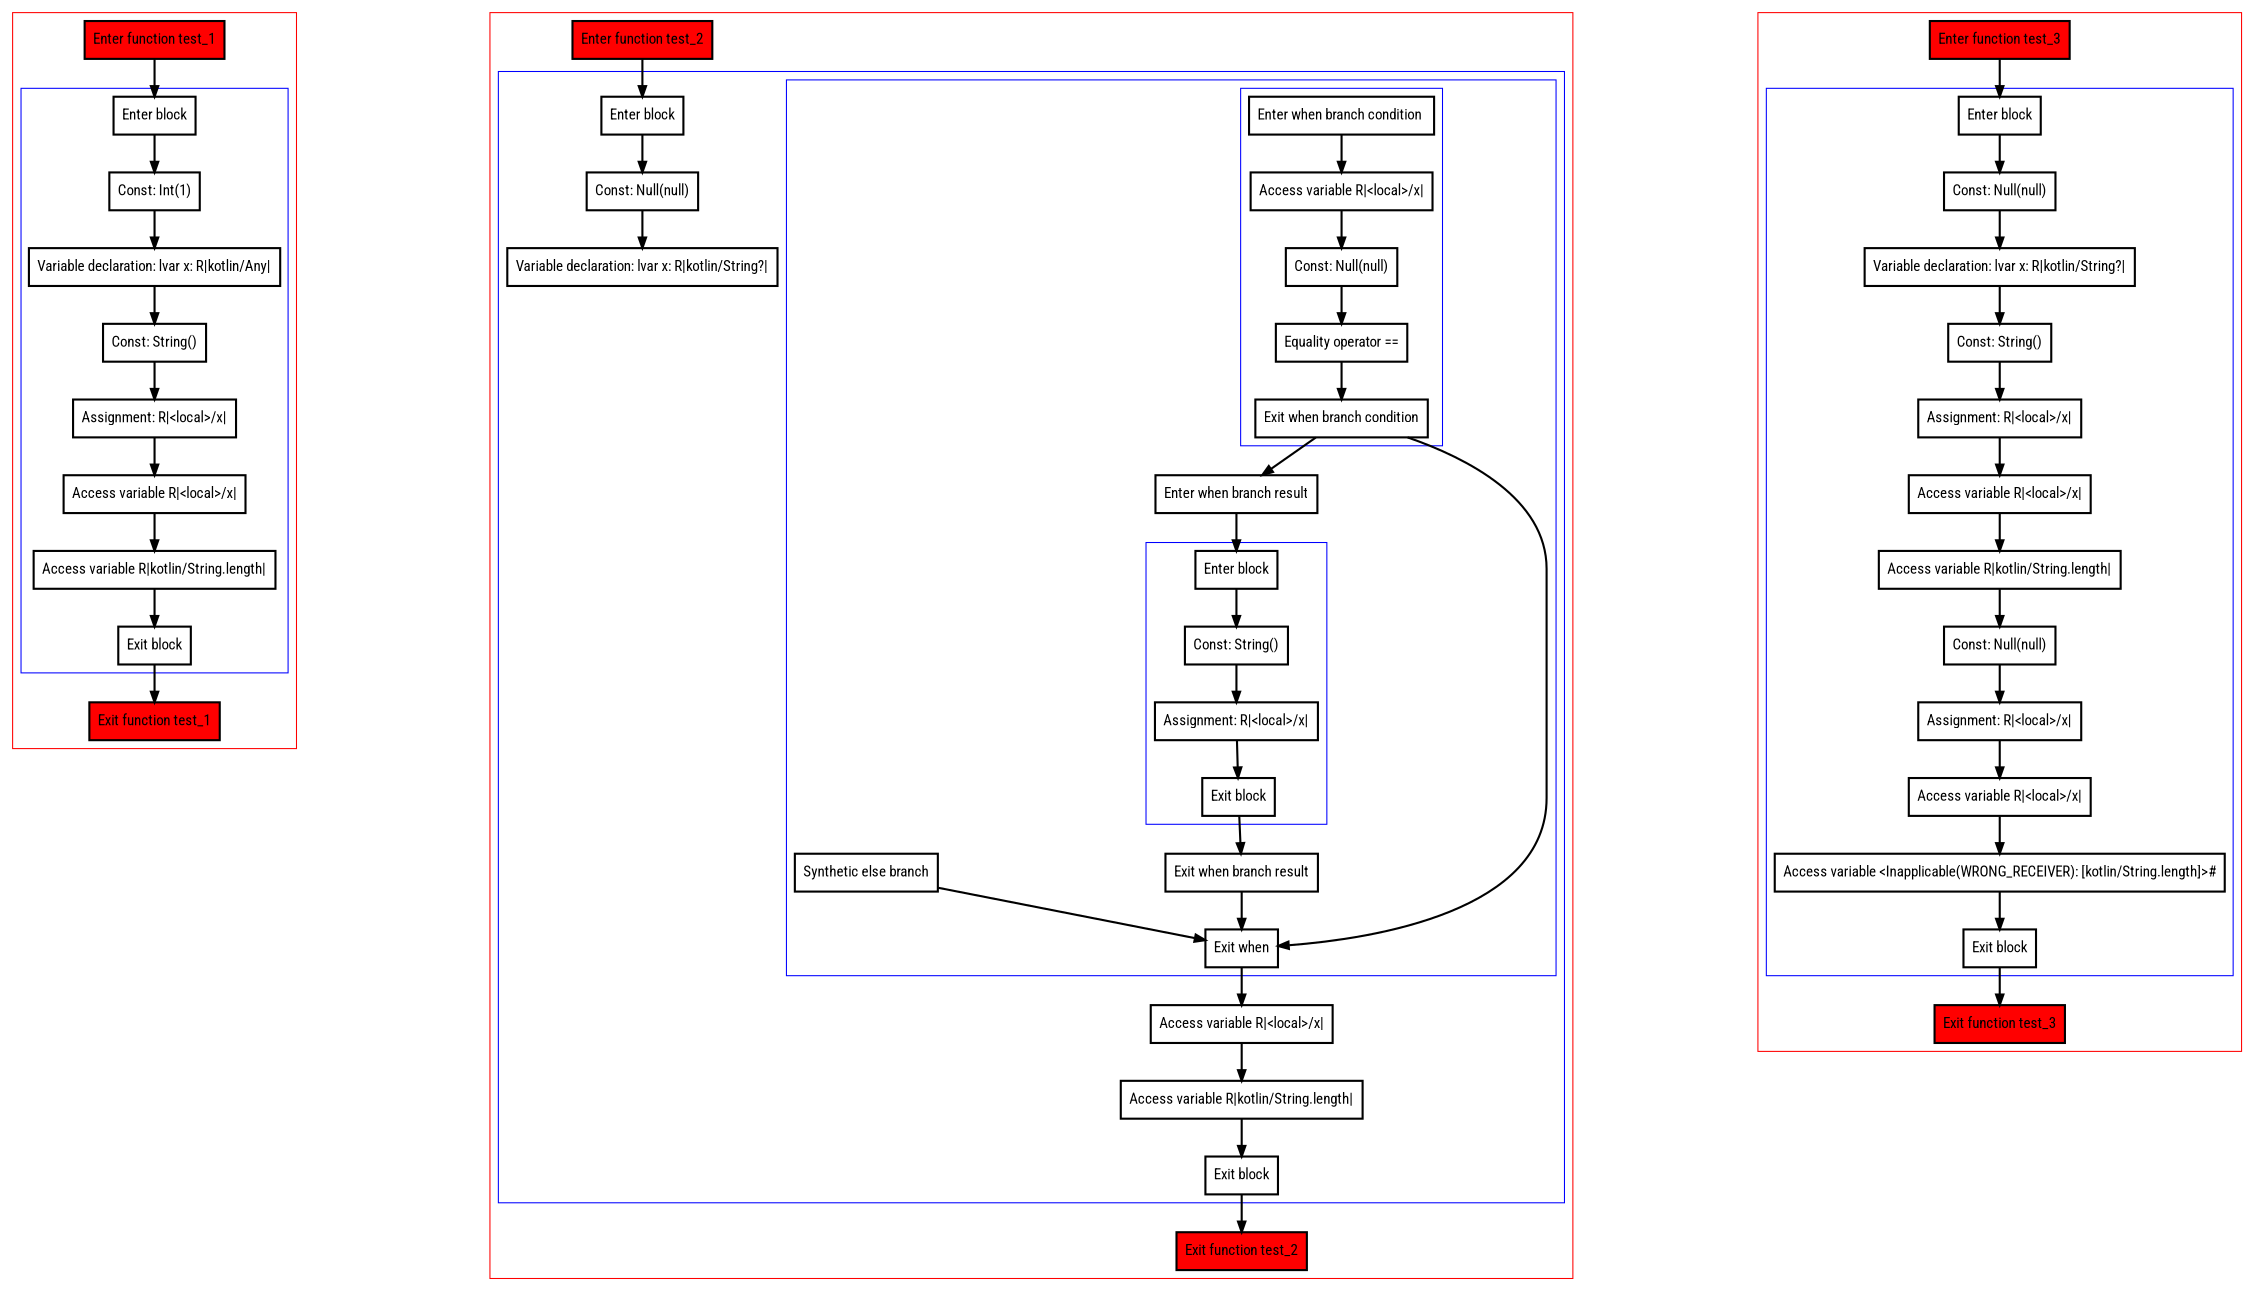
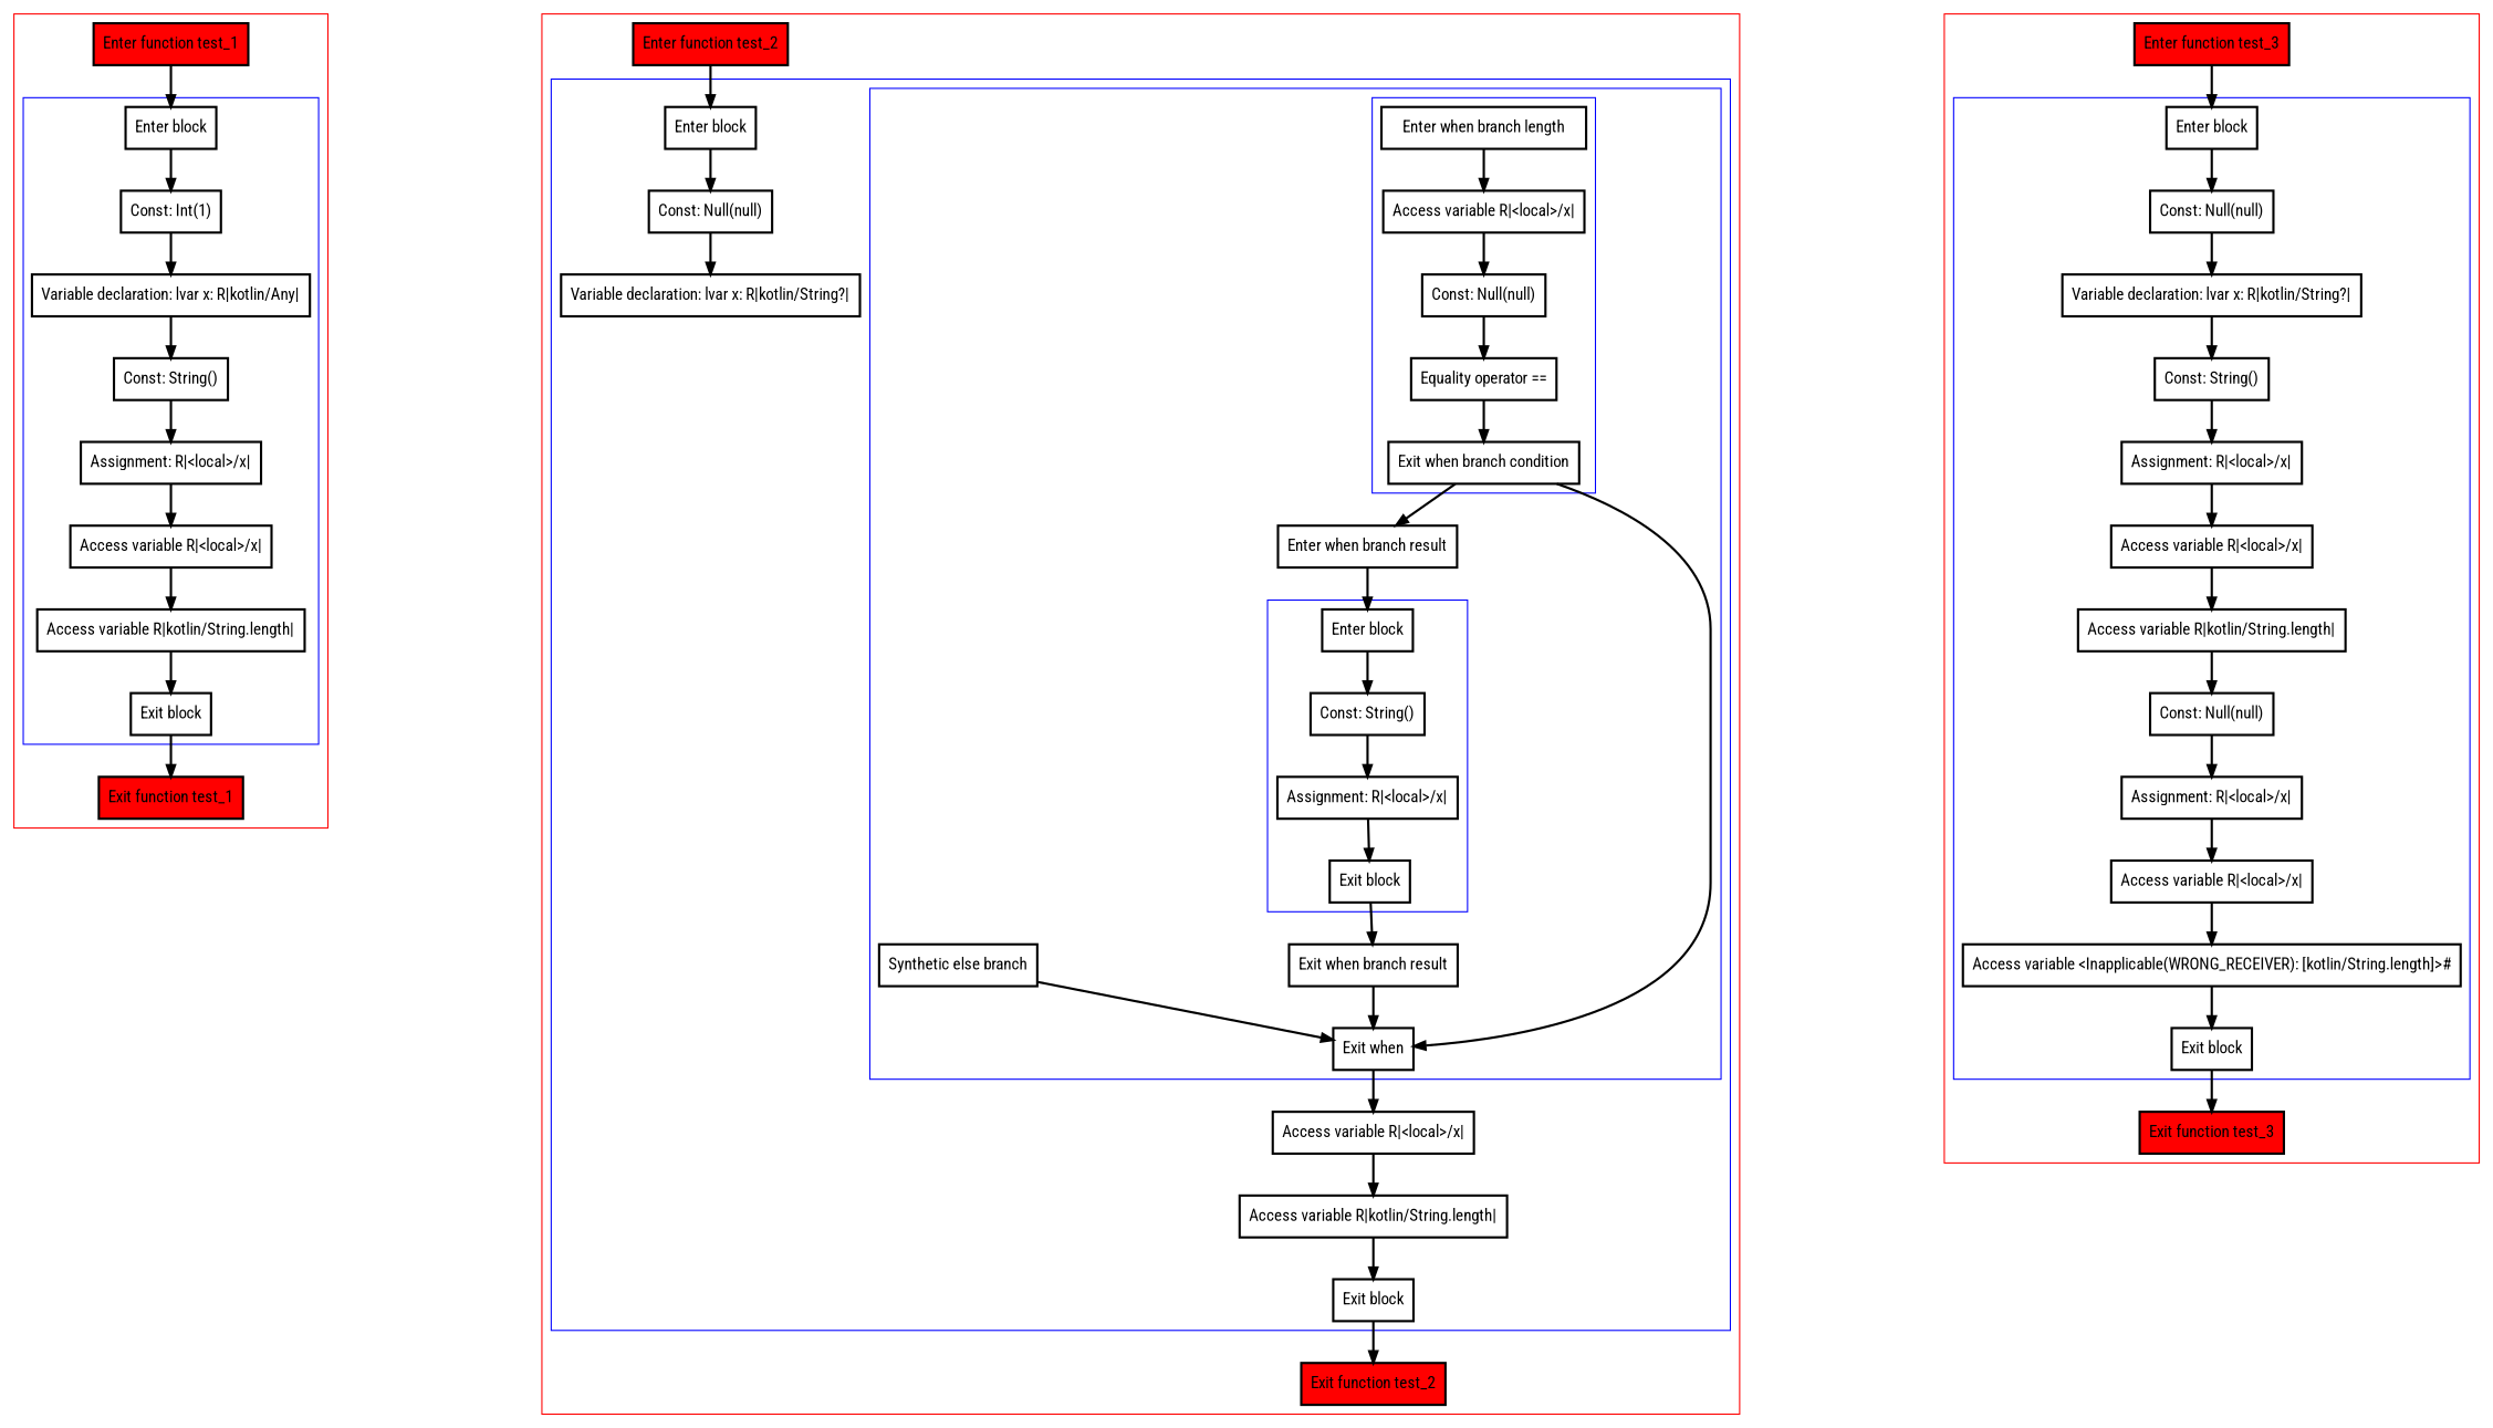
  digraph {
    fontname="Roboto Condensed"
    nodesep=3
    node [fontname="Roboto Condensed" penwidth=2 shape=box]
    edge [fontname="Roboto Condensed" penwidth=2]
    n1 [label="Enter block"]
    n2 [label="Const: Int(1)"]
    n3 [label="Variable declaration: lvar x: R|kotlin/Any|"]
    n4 [label="Const: String()"]
    n5 [label="Assignment: R|<local>/x|"]
    n6 [label="Access variable R|<local>/x|"]
    n7 [label="Access variable R|kotlin/String.length|"]
    n8 [label="Exit block"]
    n9 [fillcolor=red label="Enter function test_1" style=filled]
    n10 [fillcolor=red label="Exit function test_1" style=filled]
-   n11 [label="Enter when branch condition "]
+   n11 [label="Enter when branch length"]
    n12 [label="Access variable R|<local>/x|"]
    n13 [label="Const: Null(null)"]
    n14 [label="Equality operator =="]
    n15 [label="Exit when branch condition"]
    n16 [label="Enter block"]
    n17 [label="Const: String()"]
    n18 [label="Assignment: R|<local>/x|"]
    n19 [label="Exit block"]
    n20 [label="Synthetic else branch"]
    n21 [label="Enter when branch result"]
    n22 [label="Exit when branch result"]
    n23 [label="Exit when"]
    n24 [label="Enter block"]
    n25 [label="Const: Null(null)"]
    n26 [label="Variable declaration: lvar x: R|kotlin/String?|"]
    n27 [label="Access variable R|<local>/x|"]
    n28 [label="Access variable R|kotlin/String.length|"]
    n29 [label="Exit block"]
    n30 [fillcolor=red label="Enter function test_2" style=filled]
    n31 [fillcolor=red label="Exit function test_2" style=filled]
    n32 [label="Enter block"]
    n33 [label="Const: Null(null)"]
    n34 [label="Variable declaration: lvar x: R|kotlin/String?|"]
    n35 [label="Const: String()"]
    n36 [label="Assignment: R|<local>/x|"]
    n37 [label="Access variable R|<local>/x|"]
    n38 [label="Access variable R|kotlin/String.length|"]
    n39 [label="Const: Null(null)"]
    n40 [label="Assignment: R|<local>/x|"]
    n41 [label="Access variable R|<local>/x|"]
    n42 [label="Access variable <Inapplicable(WRONG_RECEIVER): [kotlin/String.length]>#"]
    n43 [label="Exit block"]
    n44 [fillcolor=red label="Enter function test_3" style=filled]
    n45 [fillcolor=red label="Exit function test_3" style=filled]
    subgraph cluster_1 {
      color=red
      n9
      n10
      subgraph cluster_2 {
        color=blue
        n1
        n2
        n3
        n4
        n5
        n6
        n7
        n8
      }
    }
    subgraph cluster_3 {
      color=red
      n30
      n31
      subgraph cluster_4 {
        color=blue
        n24
        n25
        n26
        n27
        n28
        n29
        subgraph cluster_5 {
          color=blue
          n20
          n21
          n22
          n23
          subgraph cluster_6 {
            color=blue
            n11
            n12
            n13
            n14
            n15
          }
          subgraph cluster_7 {
            color=blue
            n16
            n17
            n18
            n19
          }
        }
      }
    }
    subgraph cluster_8 {
      color=red
      n44
      n45
      subgraph cluster_9 {
        color=blue
        n32
        n33
        n34
        n35
        n36
        n37
        n38
        n39
        n40
        n41
        n42
        n43
      }
    }
    n1 -> n2
    n2 -> n3
    n3 -> n4
    n4 -> n5
    n5 -> n6
    n6 -> n7
    n7 -> n8
    n8 -> n10
    n9 -> n1
    n11 -> n12
    n12 -> n13
    n13 -> n14
    n14 -> n15
    n15 -> n21
    n15 -> n23
    n16 -> n17
    n17 -> n18
    n18 -> n19
    n19 -> n22
    n20 -> n23
    n21 -> n16
    n22 -> n23
    n23 -> n27
    n24 -> n25
    n25 -> n26
    n27 -> n28
    n28 -> n29
    n29 -> n31
    n30 -> n24
    n32 -> n33
    n33 -> n34
    n34 -> n35
    n35 -> n36
    n36 -> n37
    n37 -> n38
    n38 -> n39
    n39 -> n40
    n40 -> n41
    n41 -> n42
    n42 -> n43
    n43 -> n45
    n44 -> n32
  }
